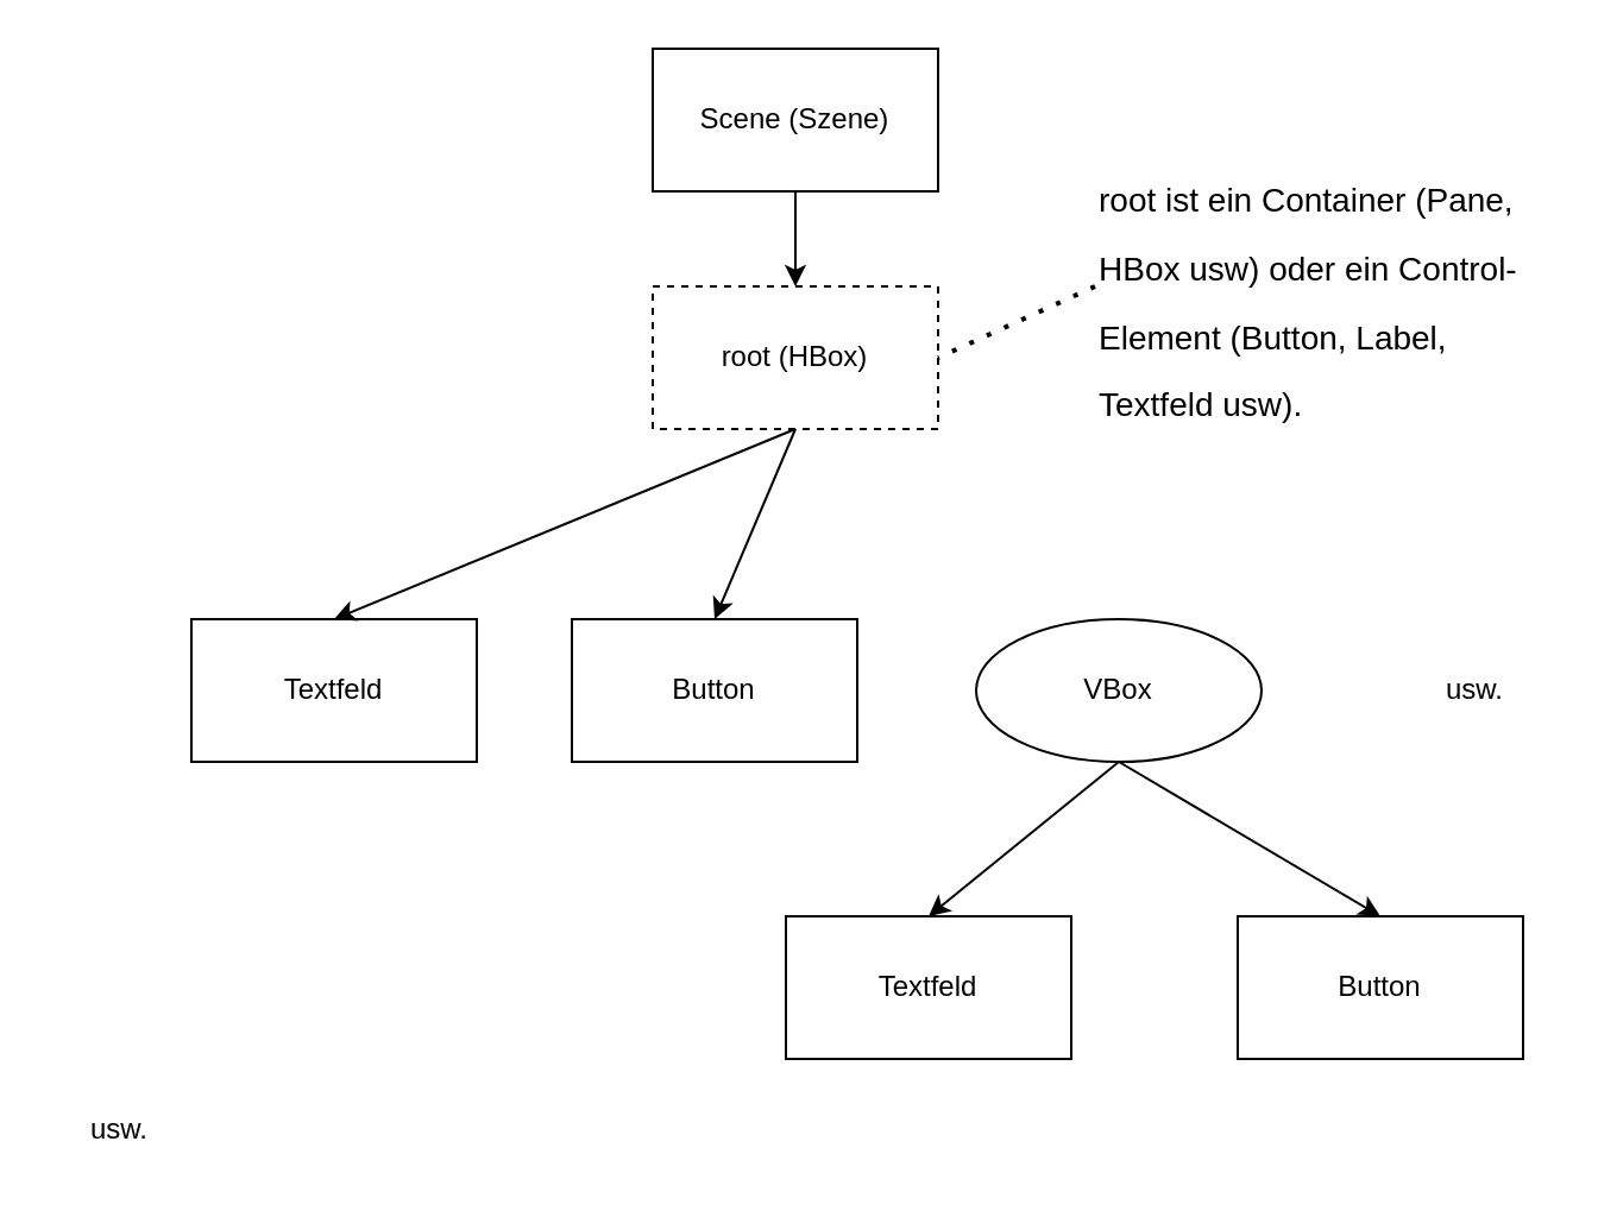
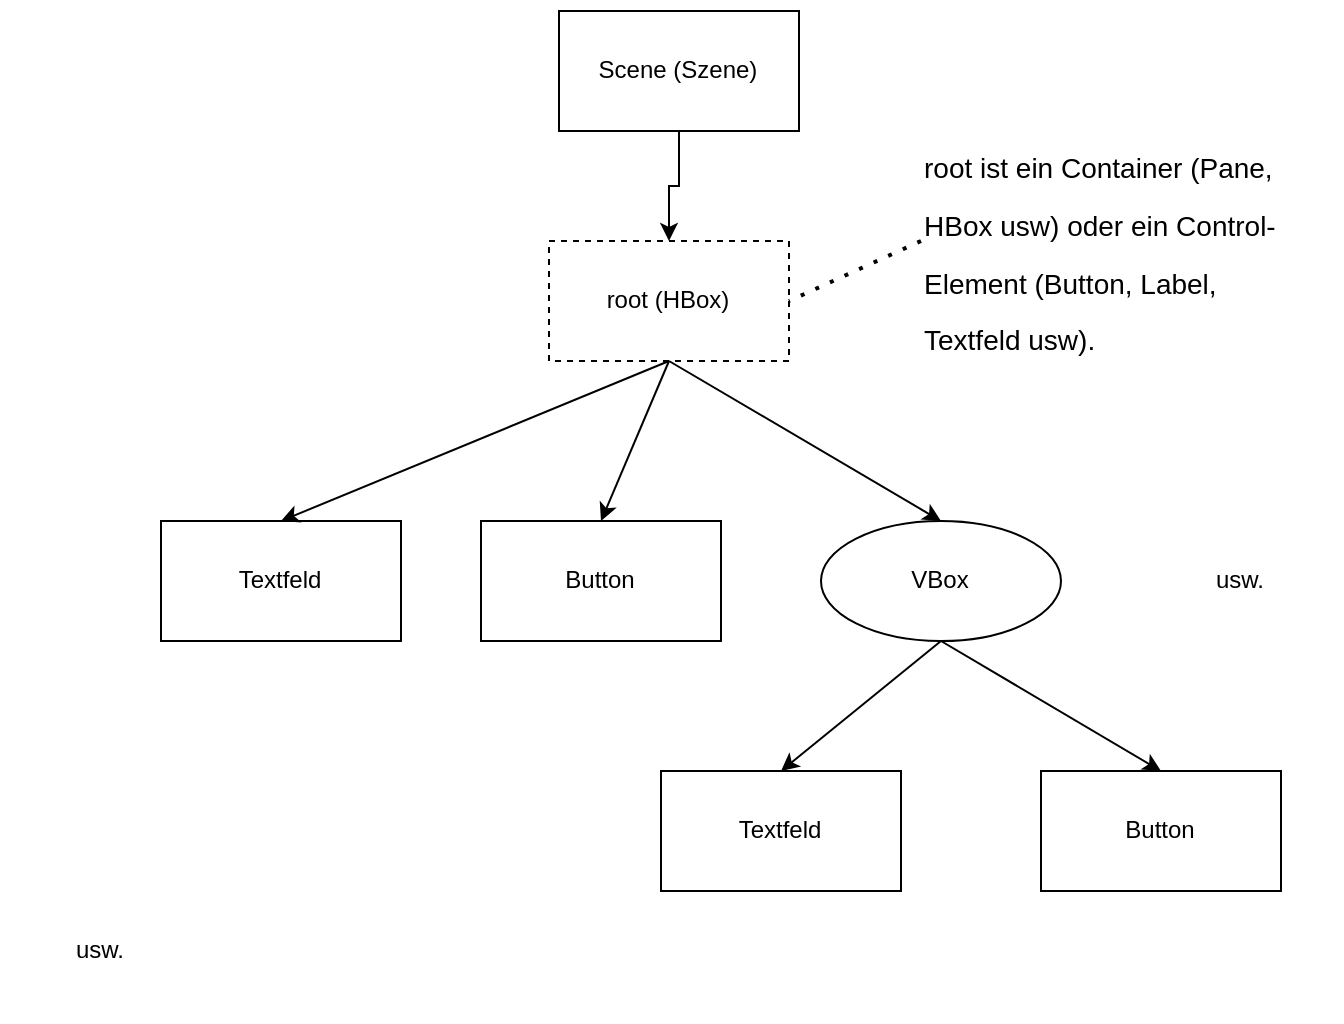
  <mxCell id="0" />
  <mxCell id="1" parent="0" />
  <mxCell id="2" value="" style="edgeStyle=orthogonalEdgeStyle;rounded=0;orthogonalLoop=1;jettySize=auto;html=1;" edge="1" parent="1" source="3" target="4"><mxGeometry relative="1" as="geometry" /></mxCell>
- <mxCell id="3" value="Scene (Szene)" style="rounded=0;whiteSpace=wrap;html=1;" vertex="1" parent="1"><mxGeometry x="274" y="20" width="120" height="60" as="geometry" /></mxCell>
+ <mxCell id="3" value="Scene (Szene)" style="rounded=0;whiteSpace=wrap;html=1;" vertex="1" parent="1"><mxGeometry x="279" y="5" width="120" height="60" as="geometry" /></mxCell>
  <mxCell id="4" value="root (HBox)" style="rounded=0;whiteSpace=wrap;html=1;dashed=1;" vertex="1" parent="1"><mxGeometry x="274" y="120" width="120" height="60" as="geometry" /></mxCell>
  <mxCell id="5" value="Textfeld" style="rounded=0;whiteSpace=wrap;html=1;" vertex="1" parent="1"><mxGeometry x="80" y="260" width="120" height="60" as="geometry" /></mxCell>
  <mxCell id="6" value="" style="endArrow=classic;html=1;rounded=0;entryX=0.5;entryY=0;entryDx=0;entryDy=0;exitX=0.5;exitY=1;exitDx=0;exitDy=0;" edge="1" parent="1" source="4" target="5"><mxGeometry width="50" height="50" relative="1" as="geometry"><mxPoint x="304" y="180" as="sourcePoint" /><mxPoint x="290" y="180" as="targetPoint" /></mxGeometry></mxCell>
  <mxCell id="7" value="Button" style="rounded=0;whiteSpace=wrap;html=1;" vertex="1" parent="1"><mxGeometry x="240" y="260" width="120" height="60" as="geometry" /></mxCell>
  <mxCell id="8" value="" style="endArrow=classic;html=1;rounded=0;entryX=0.5;entryY=0;entryDx=0;entryDy=0;exitX=0.5;exitY=1;exitDx=0;exitDy=0;" edge="1" parent="1" source="4" target="7"><mxGeometry width="50" height="50" relative="1" as="geometry"><mxPoint x="240" y="230" as="sourcePoint" /><mxPoint x="290" y="180" as="targetPoint" /></mxGeometry></mxCell>
  <mxCell id="9" value="usw." style="text;html=1;align=center;verticalAlign=middle;whiteSpace=wrap;rounded=0;" vertex="1" parent="1"><mxGeometry x="590" y="275" width="60" height="30" as="geometry" /></mxCell>
  <mxCell id="10" value="&lt;h1 style=&quot;margin-top: 0px;&quot;&gt;&lt;font style=&quot;font-weight: normal; font-size: 14px;&quot;&gt;root ist ein Container (Pane, HBox usw) oder ein Control-Element (Button, Label, Textfeld usw).&lt;/font&gt;&lt;/h1&gt;" style="text;html=1;whiteSpace=wrap;overflow=hidden;rounded=0;" vertex="1" parent="1"><mxGeometry x="460" y="60" width="180" height="120" as="geometry" /></mxCell>
  <mxCell id="11" value="" style="endArrow=none;dashed=1;html=1;dashPattern=1 3;strokeWidth=2;rounded=0;entryX=1;entryY=0.5;entryDx=0;entryDy=0;exitX=0;exitY=0.5;exitDx=0;exitDy=0;" edge="1" parent="1" source="10" target="4"><mxGeometry width="50" height="50" relative="1" as="geometry"><mxPoint x="240" y="230" as="sourcePoint" /><mxPoint x="400" y="150" as="targetPoint" /></mxGeometry></mxCell>
  <mxCell id="12" value="VBox" style="ellipse;whiteSpace=wrap;html=1;" vertex="1" parent="1"><mxGeometry x="410" y="260" width="120" height="60" as="geometry" /></mxCell>
+ <mxCell id="13" value="" style="endArrow=classic;html=1;rounded=0;entryX=0.5;entryY=0;entryDx=0;entryDy=0;exitX=0.5;exitY=1;exitDx=0;exitDy=0;" edge="1" parent="1" source="4" target="12"><mxGeometry width="50" height="50" relative="1" as="geometry"><mxPoint x="240" y="230" as="sourcePoint" /><mxPoint x="290" y="180" as="targetPoint" /></mxGeometry></mxCell>
  <mxCell id="14" value="Button" style="rounded=0;whiteSpace=wrap;html=1;" vertex="1" parent="1"><mxGeometry x="520" y="385" width="120" height="60" as="geometry" /></mxCell>
  <mxCell id="15" value="Textfeld" style="rounded=0;whiteSpace=wrap;html=1;" vertex="1" parent="1"><mxGeometry x="330" y="385" width="120" height="60" as="geometry" /></mxCell>
  <mxCell id="16" value="" style="endArrow=classic;html=1;rounded=0;exitX=0.5;exitY=1;exitDx=0;exitDy=0;entryX=0.5;entryY=0;entryDx=0;entryDy=0;" edge="1" parent="1" source="12" target="15"><mxGeometry width="50" height="50" relative="1" as="geometry"><mxPoint x="240" y="230" as="sourcePoint" /><mxPoint x="290" y="180" as="targetPoint" /></mxGeometry></mxCell>
  <mxCell id="17" value="" style="endArrow=classic;html=1;rounded=0;exitX=0.5;exitY=1;exitDx=0;exitDy=0;entryX=0.5;entryY=0;entryDx=0;entryDy=0;" edge="1" parent="1" source="12" target="14"><mxGeometry width="50" height="50" relative="1" as="geometry"><mxPoint x="240" y="230" as="sourcePoint" /><mxPoint x="290" y="180" as="targetPoint" /></mxGeometry></mxCell>
  <mxCell id="18" value="usw." style="text;html=1;align=center;verticalAlign=middle;whiteSpace=wrap;rounded=0;" vertex="1" parent="1"><mxGeometry x="20" y="460" width="60" height="30" as="geometry" /></mxCell>
